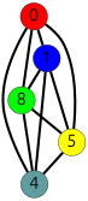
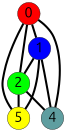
  graph {
    fontname=Ubuntu
    splines=true
    node [color=black fixedsize=true fontname=Ubuntu fontsize=42 penwidth=1 shape=circle style=filled]
    edge [color=black fontname=Ubuntu penwidth=6 style=bold]
    0 [fillcolor=red height=0.91667 width=0.91667]
    1 [fillcolor=blue height=0.91667 width=0.91667]
-   2 [fillcolor=green height=0.91667 width=0.91667 label=8]
+   2 [fillcolor=green height=0.91667 width=0.91667]
    n4 [fillcolor=yellow height=0.91667 label=5 width=0.91667]
    4 [fillcolor=cadetblue height=0.91667 width=0.91667]
    0 -- 1
    0 -- 2
    0 -- n4
    0 -- 4
    1 -- 2
    1 -- n4
    1 -- 4
    2 -- n4
    2 -- 4
-   n4 -- 4
  }
